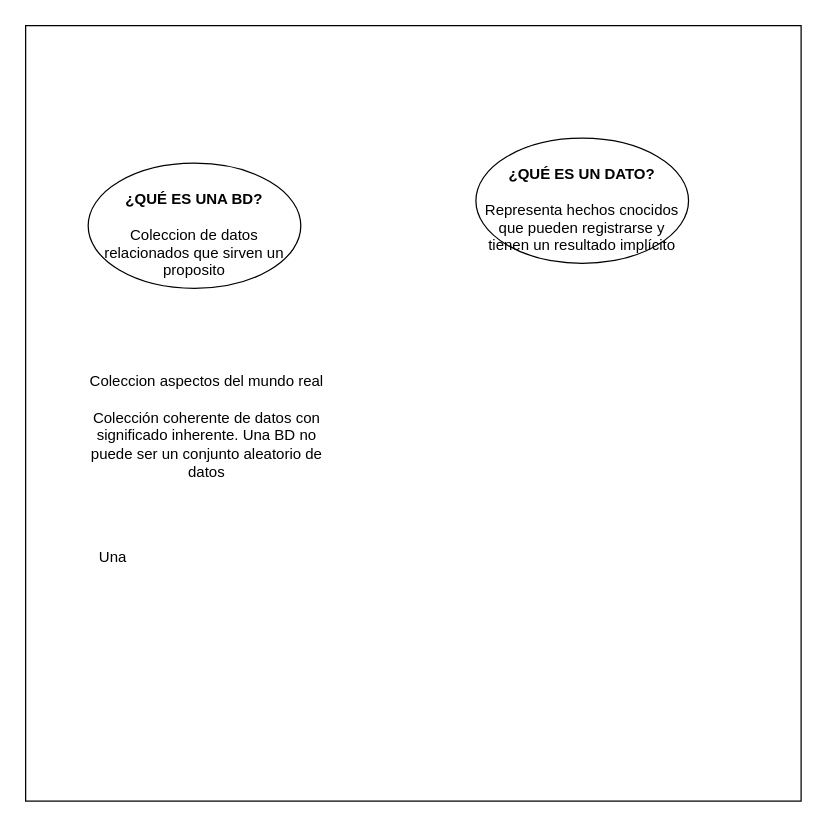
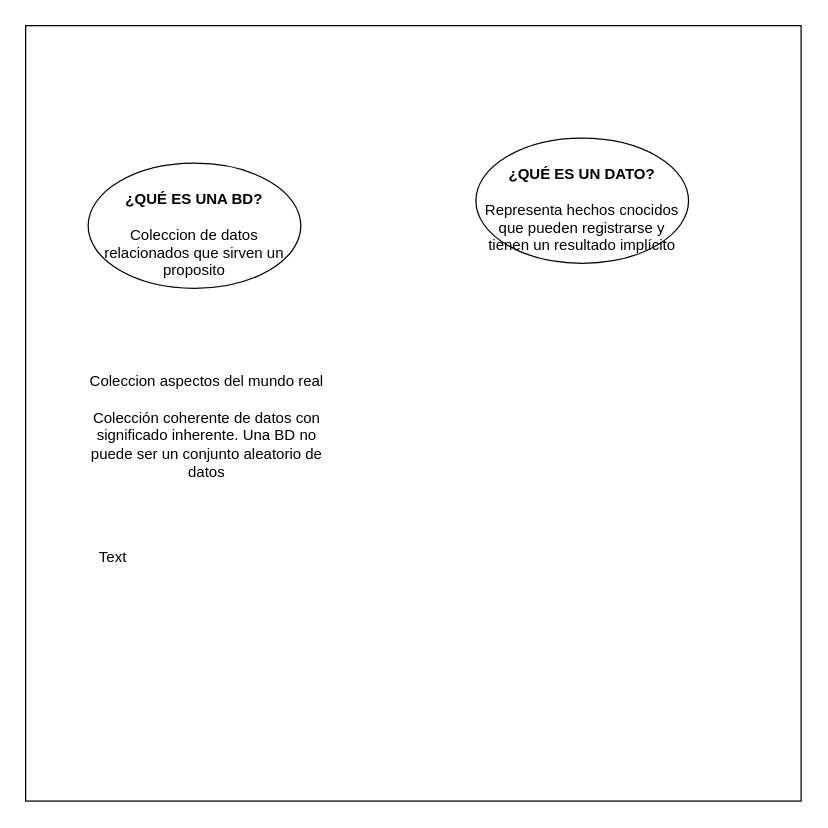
  <mxCell id="0" />
  <mxCell id="1" parent="0" />
  <mxCell id="2" value="" style="whiteSpace=wrap;html=1;aspect=fixed;" vertex="1" parent="1"><mxGeometry x="20" y="20" width="620" height="620" as="geometry" /></mxCell>
  <mxCell id="3" value="&lt;b&gt;&lt;br&gt;¿QUÉ ES UNA BD?&lt;/b&gt;&lt;br&gt;&lt;br&gt;&lt;span&gt;Coleccion de datos relacionados que sirven un proposito&lt;/span&gt;" style="ellipse;whiteSpace=wrap;html=1;" vertex="1" parent="1"><mxGeometry x="70" y="130" width="170" height="100" as="geometry" /></mxCell>
  <mxCell id="4" value="&lt;b&gt;&lt;br&gt;¿QUÉ ES UN DATO?&lt;/b&gt;&lt;br&gt;&lt;br&gt;Representa hechos cnocidos que pueden registrarse y tienen un resultado implícito" style="ellipse;whiteSpace=wrap;html=1;" vertex="1" parent="1"><mxGeometry x="380" y="110" width="170" height="100" as="geometry" /></mxCell>
  <mxCell id="5" value="Coleccion aspectos del mundo real" style="text;html=1;strokeColor=none;fillColor=none;align=center;verticalAlign=middle;whiteSpace=wrap;rounded=0;" vertex="1" parent="1"><mxGeometry x="60" y="290" width="210" height="30" as="geometry" /></mxCell>
  <mxCell id="6" value="Colección coherente de datos con significado inherente. Una BD no puede ser un conjunto aleatorio de datos" style="text;html=1;strokeColor=none;fillColor=none;align=center;verticalAlign=middle;whiteSpace=wrap;rounded=0;" vertex="1" parent="1"><mxGeometry x="60" y="340" width="210" height="30" as="geometry" /></mxCell>
- <mxCell id="7" value="Una" style="text;html=1;strokeColor=none;fillColor=none;align=center;verticalAlign=middle;whiteSpace=wrap;rounded=0;" vertex="1" parent="1"><mxGeometry x="60" y="430" width="60" height="30" as="geometry" /></mxCell>
+ <mxCell id="7" value="Text" style="text;html=1;strokeColor=none;fillColor=none;align=center;verticalAlign=middle;whiteSpace=wrap;rounded=0;" vertex="1" parent="1"><mxGeometry x="60" y="430" width="60" height="30" as="geometry" /></mxCell>
